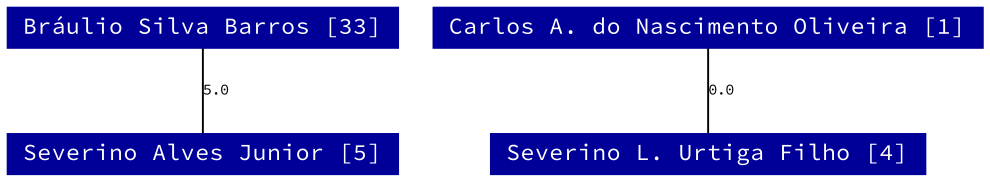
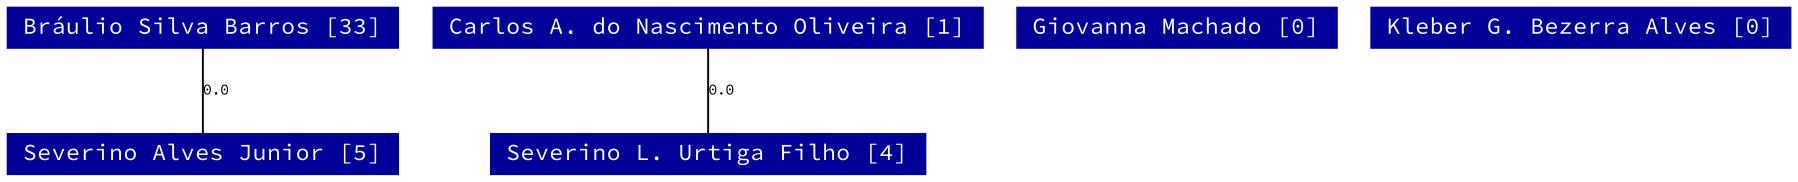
  strict graph {
    fontname="Source Code Pro"
    node [color="#000099" fontcolor="#FFFFFF" fontname="Source Code Pro" fontsize=12 shape=rectangle style=filled]
    edge [fontname="Source Code Pro" fontsize=8]
    n1 [height=0.29167 label="Bráulio Silva Barros [33]" width=1.8889]
    n2 [height=0.29167 label="Severino Alves Junior [5]" width=1.9167]
    n3 [height=0.29167 label="Carlos A. do Nascimento Oliveira [1]" width=2.6944]
    n4 [height=0.29167 label="Severino L. Urtiga Filho [4]" width=2.0694]
-   n1 -- n2 [label=5.0]
+   n5 [height=0.29167 label="Giovanna Machado [0]" width=1.7639]
+   n6 [height=0.29167 label="Kleber G. Bezerra Alves [0]" width=2.0972]
+   n1 -- n2 [label=0.0]
    n3 -- n4 [label=0.0]
  }
